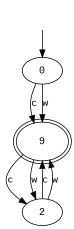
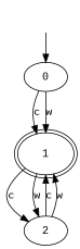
  digraph {
    fontname="Liberation Mono"
    node [fontname="Liberation Mono"]
    edge [fontname="Liberation Mono"]
-   1 [peripheries=2 label=9]
+   1 [peripheries=2]
    2
    0
    head [style=invis]
    1 -> 2 [label=c]
    1 -> 2 [label=w]
    2 -> 1 [label=c]
    2 -> 1 [label=w]
    0 -> 1 [label=c]
    0 -> 1 [label=w]
    head -> 0
  }
